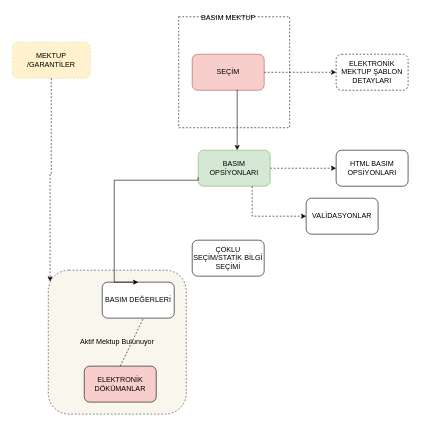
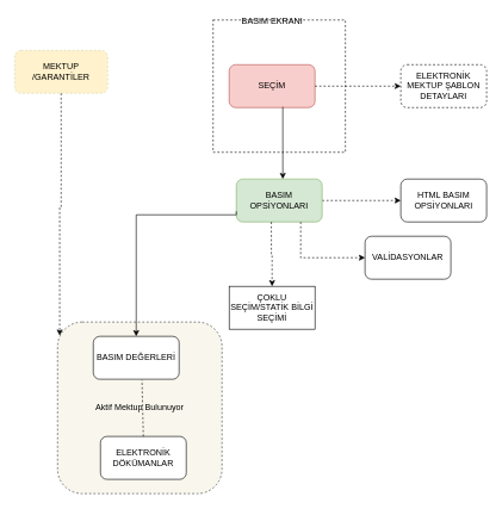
  <mxCell id="0" />
  <mxCell id="1" parent="0" />
  <mxCell id="2" value="" style="whiteSpace=wrap;html=1;aspect=fixed;dashed=1;" vertex="1" parent="1"><mxGeometry x="297.5" y="27.5" width="185" height="185" as="geometry" /></mxCell>
  <mxCell id="3" value="Aktif Mektup Bulunuyor&lt;br&gt;" style="rounded=1;whiteSpace=wrap;html=1;dashed=1;fillColor=#f9f7ed;strokeColor=#36393d;" vertex="1" parent="1"><mxGeometry x="80" y="450" width="230" height="240" as="geometry" /></mxCell>
  <mxCell id="4" value="SEÇİM" style="rounded=1;whiteSpace=wrap;html=1;fillColor=#f8cecc;strokeColor=#b85450;" parent="1" vertex="1"><mxGeometry x="320" y="90" width="120" height="60" as="geometry" /></mxCell>
  <mxCell id="5" value="" style="endArrow=classic;html=1;exitX=0.625;exitY=0.983;exitDx=0;exitDy=0;exitPerimeter=0;" parent="1" source="4" edge="1"><mxGeometry width="50" height="50" relative="1" as="geometry"><mxPoint x="400" y="370" as="sourcePoint" /><mxPoint x="395" y="250" as="targetPoint" /></mxGeometry></mxCell>
  <mxCell id="6" style="edgeStyle=orthogonalEdgeStyle;rounded=0;orthogonalLoop=1;jettySize=auto;html=1;exitX=1;exitY=0.5;exitDx=0;exitDy=0;entryX=0;entryY=0.5;entryDx=0;entryDy=0;dashed=1;" parent="1" source="7" target="8" edge="1"><mxGeometry relative="1" as="geometry" /></mxCell>
  <mxCell id="7" value="BASIM OPSİYONLARI" style="rounded=1;whiteSpace=wrap;html=1;fillColor=#d5e8d4;strokeColor=#82b366;" parent="1" vertex="1"><mxGeometry x="330" y="250" width="120" height="60" as="geometry" /></mxCell>
  <mxCell id="8" value="HTML BASIM OPSİYONLARI" style="rounded=1;whiteSpace=wrap;html=1;" parent="1" vertex="1"><mxGeometry x="560" y="250" width="120" height="60" as="geometry" /></mxCell>
+ <mxCell id="9" value="" style="edgeStyle=orthogonalEdgeStyle;rounded=0;orthogonalLoop=1;jettySize=auto;html=1;dashed=1;exitX=0.408;exitY=1;exitDx=0;exitDy=0;exitPerimeter=0;" parent="1" source="7" target="12" edge="1"><mxGeometry relative="1" as="geometry" /></mxCell>
  <mxCell id="10" value="VALİDASYONLAR" style="rounded=1;whiteSpace=wrap;html=1;" parent="1" vertex="1"><mxGeometry x="510" y="330" width="120" height="60" as="geometry" /></mxCell>
  <mxCell id="11" style="edgeStyle=orthogonalEdgeStyle;rounded=0;orthogonalLoop=1;jettySize=auto;html=1;exitX=0.75;exitY=1;exitDx=0;exitDy=0;entryX=0;entryY=0.5;entryDx=0;entryDy=0;dashed=1;" parent="1" source="7" target="10" edge="1"><mxGeometry relative="1" as="geometry"><mxPoint x="450" y="350" as="sourcePoint" /></mxGeometry></mxCell>
- <mxCell id="12" value="ÇOKLU SEÇİM/STATİK BİLGİ SEÇİMİ" style="rounded=1;whiteSpace=wrap;html=1;" parent="1" vertex="1"><mxGeometry x="320" y="400" width="120" height="60" as="geometry" /></mxCell>
+ <mxCell id="12" value="ÇOKLU SEÇİM/STATİK BİLGİ SEÇİMİ" style="whiteSpace=wrap;html=1;rounded=0;" parent="1" vertex="1"><mxGeometry x="320" y="400" width="120" height="60" as="geometry" /></mxCell>
  <mxCell id="13" style="edgeStyle=orthogonalEdgeStyle;rounded=0;orthogonalLoop=1;jettySize=auto;html=1;exitX=1;exitY=0.5;exitDx=0;exitDy=0;entryX=0;entryY=0.5;entryDx=0;entryDy=0;dashed=1;" parent="1" source="4" target="14" edge="1"><mxGeometry relative="1" as="geometry"><mxPoint x="450" y="120" as="sourcePoint" /></mxGeometry></mxCell>
  <mxCell id="14" value="ELEKTRONİK MEKTUP ŞABLON DETAYLARI" style="rounded=1;whiteSpace=wrap;html=1;dashed=1;" parent="1" vertex="1"><mxGeometry x="560" y="90" width="120" height="60" as="geometry" /></mxCell>
  <mxCell id="15" value="MEKTUP /GARANTİLER" style="rounded=1;whiteSpace=wrap;html=1;dashed=1;fillColor=#fff2cc;strokeColor=#D5D6B8;" parent="1" vertex="1"><mxGeometry x="20" y="70" width="130" height="60" as="geometry" /></mxCell>
- <mxCell id="16" value="BASIM DEĞERLERİ" style="rounded=1;whiteSpace=wrap;html=1;" parent="1" vertex="1"><mxGeometry x="170" y="470" width="120" height="60" as="geometry" /></mxCell>
+ <mxCell id="16" value="BASIM DEĞERLERİ" style="rounded=1;whiteSpace=wrap;html=1;" parent="1" vertex="1"><mxGeometry x="130" y="470" width="120" height="60" as="geometry" /></mxCell>
  <mxCell id="17" value="" style="edgeStyle=orthogonalEdgeStyle;rounded=0;orthogonalLoop=1;jettySize=auto;html=1;dashed=1;entryX=0.013;entryY=0.079;entryDx=0;entryDy=0;entryPerimeter=0;" parent="1" source="15" target="3" edge="1"><mxGeometry relative="1" as="geometry"><mxPoint x="100" y="120" as="sourcePoint" /><Array as="points" /></mxGeometry></mxCell>
  <mxCell id="18" value="" style="edgeStyle=orthogonalEdgeStyle;rounded=0;orthogonalLoop=1;jettySize=auto;html=1;exitX=0;exitY=0.75;exitDx=0;exitDy=0;entryX=0.5;entryY=0;entryDx=0;entryDy=0;" parent="1" source="7" target="16" edge="1"><mxGeometry relative="1" as="geometry"><mxPoint x="93" y="309" as="sourcePoint" /><mxPoint x="200" y="470" as="targetPoint" /><Array as="points"><mxPoint x="330" y="300" /><mxPoint x="190" y="300" /></Array></mxGeometry></mxCell>
- <mxCell id="19" value="ELEKTRONİK DÖKÜMANLAR" style="rounded=1;whiteSpace=wrap;html=1;fillColor=#f8cecc;" parent="1" vertex="1"><mxGeometry x="140" y="610" width="120" height="60" as="geometry" /></mxCell>
+ <mxCell id="19" value="ELEKTRONİK DÖKÜMANLAR" style="rounded=1;whiteSpace=wrap;html=1;" parent="1" vertex="1"><mxGeometry x="140" y="610" width="120" height="60" as="geometry" /></mxCell>
  <mxCell id="20" value="" style="endArrow=none;dashed=1;html=1;exitX=0.5;exitY=0;exitDx=0;exitDy=0;entryX=0.567;entryY=1.017;entryDx=0;entryDy=0;entryPerimeter=0;" parent="1" source="19" target="16" edge="1"><mxGeometry width="50" height="50" relative="1" as="geometry"><mxPoint x="320" y="480" as="sourcePoint" /><mxPoint x="370" y="430" as="targetPoint" /></mxGeometry></mxCell>
- <mxCell id="21" value="BASIM MEKTUP" style="text;html=1;align=center;verticalAlign=middle;resizable=0;points=[];autosize=1;" vertex="1" parent="1"><mxGeometry x="330" y="20" width="100" height="20" as="geometry" /></mxCell>
+ <mxCell id="21" value="BASIM EKRANI" style="text;html=1;align=center;verticalAlign=middle;resizable=0;points=[];autosize=1;" vertex="1" parent="1"><mxGeometry x="330" y="20" width="100" height="20" as="geometry" /></mxCell>
